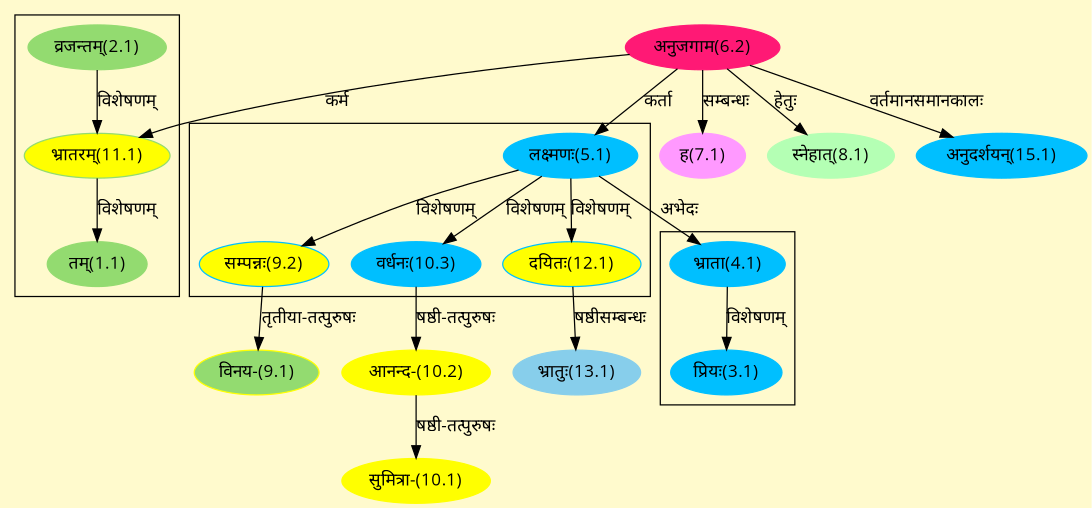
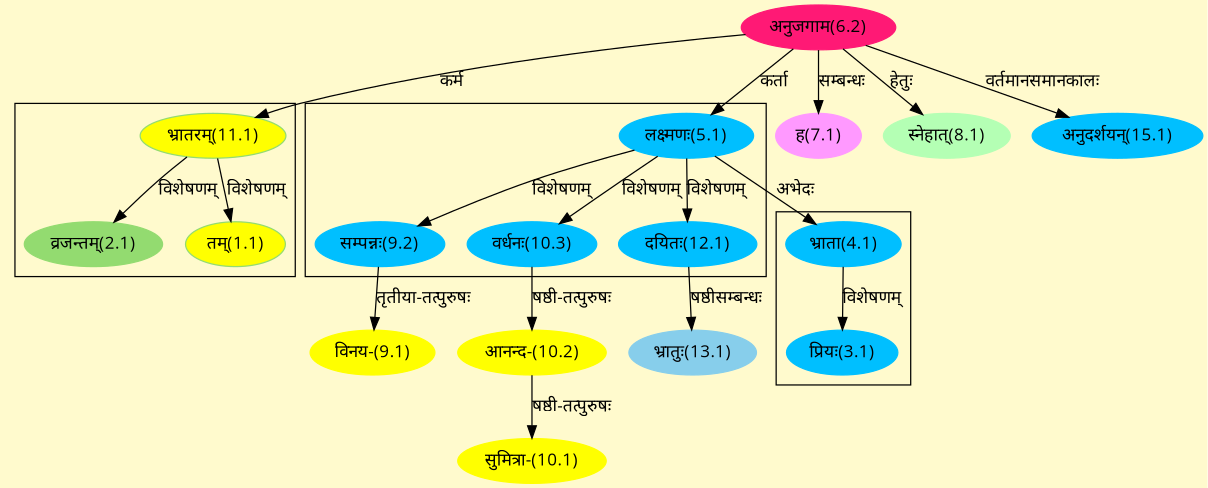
  digraph {
    bgcolor=lemonchiffon1
    compound=true
    fontname="Open Sans"
    rankdir=BT
    node [color="#00BFFF" fontname="Open Sans" style=filled]
    edge [dir=back fontname="Open Sans"]
-   n1 [color="#93DB70" label="तम्(1.1)"]
+   n1 [color="#93DB70" label="तम्(1.1)" fillcolor="#FFFF00"]
    n2 [color="#93DB70" fillcolor="#FFFF00" label="भ्रातरम्(11.1)"]
    n3 [color="#93DB70" label="व्रजन्तम्(2.1)"]
    n4 [label="प्रियः(3.1)"]
    n5 [label="भ्राता(4.1)"]
-   n6 [label="सम्पन्नः(9.2)" fillcolor="#FFFF00"]
+   n6 [label="सम्पन्नः(9.2)"]
    n7 [label="लक्ष्मणः(5.1)"]
    n8 [label="वर्धनः(10.3)"]
-   n9 [label="दयितः(12.1)" fillcolor="#FFFF00"]
+   n9 [label="दयितः(12.1)"]
    n10 [color="#FF1975" label="अनुजगाम(6.2)"]
    n11 [color="#FF99FF" label="ह(7.1)"]
    n12 [color="#B4FFB4" label="स्नेहात्(8.1)"]
-   n13 [color="#FFFF00" label="विनय-(9.1)" fillcolor="#93DB70"]
+   n13 [color="#FFFF00" label="विनय-(9.1)"]
    n14 [color="#FFFF00" label="सुमित्रा-(10.1)"]
    n15 [color="#FFFF00" label="आनन्द-(10.2)"]
    n16 [color="#87CEEB" label="भ्रातुः(13.1)"]
    n17 [label="अनुदर्शयन्(15.1)"]
    subgraph cluster_1 {
      n1
      n2
      n3
    }
    subgraph cluster_2 {
      n4
      n5
    }
    subgraph cluster_3 {
      n6
      n7
      n8
      n9
    }
    n1 -> n2 [label="विशेषणम्"]
    n2 -> n10 [label="कर्म"]
-   n2 -> n3 [label="विशेषणम्"]
+   n3 -> n2 [label="विशेषणम्"]
    n4 -> n5 [label="विशेषणम्"]
    n5 -> n7 [label="अभेदः"]
    n6 -> n7 [label="विशेषणम्"]
    n7 -> n10 [label="कर्ता"]
    n8 -> n7 [label="विशेषणम्"]
    n9 -> n7 [label="विशेषणम्"]
    n11 -> n10 [label="सम्बन्धः"]
    n12 -> n10 [label="हेतुः"]
    n13 -> n6 [label="तृतीया-तत्पुरुषः"]
    n14 -> n15 [label="षष्ठी-तत्पुरुषः"]
    n15 -> n8 [label="षष्ठी-तत्पुरुषः"]
    n16 -> n9 [label="षष्ठीसम्बन्धः"]
    n17 -> n10 [label="वर्तमानसमानकालः"]
  }
